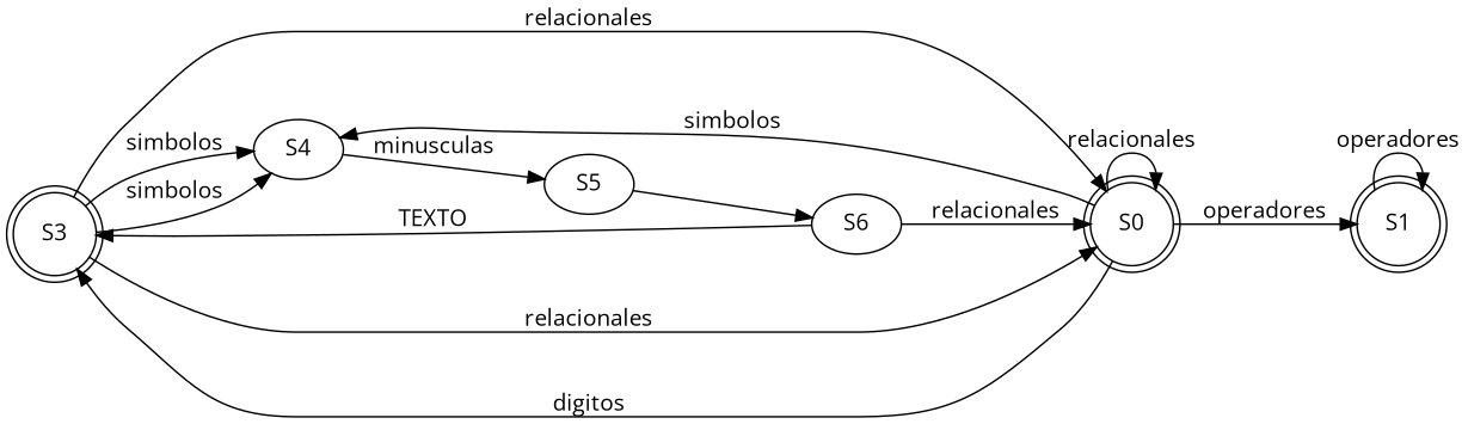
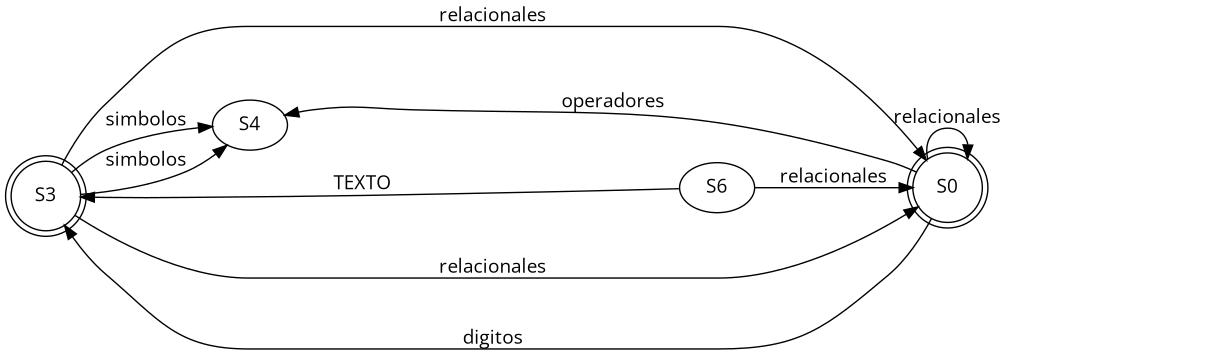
  digraph {
    fontname="Open Sans"
    rankdir=LR
    node [fontname="Open Sans"]
    edge [fontname="Open Sans"]
    S3 [shape=doublecircle]
    S4
    S0 [shape=doublecircle]
-   S5
-   S1 [shape=doublecircle]
    S6
    S3 -> S4 [label=simbolos]
    S3 -> S4 [label=simbolos]
    S3 -> S0 [label=relacionales]
    S3 -> S0 [label=relacionales]
-   S4 -> S5 [label=minusculas]
    S0 -> S3 [label=digitos]
-   S0 -> S4 [label=simbolos]
+   S0 -> S4 [label=operadores]
    S0 -> S0 [label=relacionales]
-   S0 -> S1 [label=operadores]
-   S5 -> S6 [label=" "]
-   S1 -> S1 [label=operadores]
    S6 -> S3 [label=TEXTO]
    S6 -> S0 [label=relacionales]
  }
